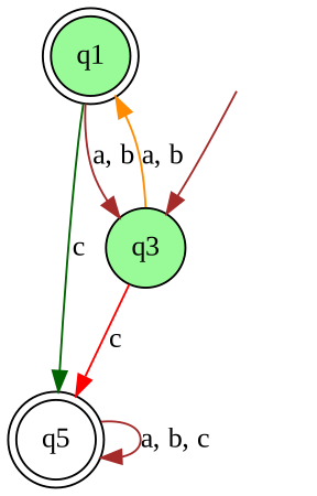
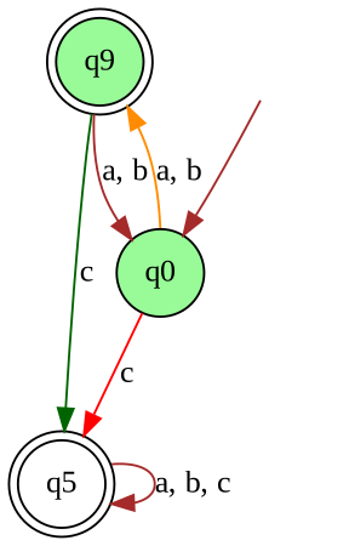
  digraph {
    fontname="Liberation Serif"
    node [fillcolor=palegreen fontname="Liberation Serif" shape=doublecircle style=filled]
    edge [color=brown fontname="Liberation Serif"]
    n1 [fillcolor=white label=q5]
-   q1
-   q0 [shape=circle label=q3]
+   q1 [label=q9]
+   q0 [shape=circle]
    _nil [style=invis fillcolor="" shape=""]
    n1 -> n1 [label="a, b, c"]
    q1 -> n1 [color=darkgreen label=c]
    q1 -> q0 [label="a, b"]
    q0 -> n1 [color=red label=c]
    q0 -> q1 [color=darkorange label="a, b"]
    _nil -> q0
  }
